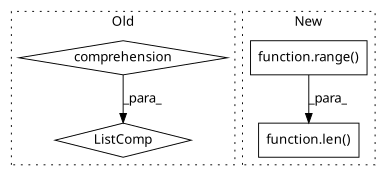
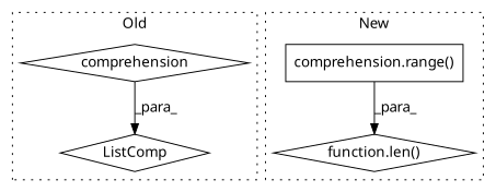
  digraph {
    fontname="Noto Sans"
    node [a=75 fontname="Noto Sans" shape=diamond]
    edge [fontname="Noto Sans"]
    n1 [a=106 l=57 label=ListComp s=1746]
    n2 [a=45 l=3 label=comprehension s=1785]
-   n3 [l="6,1" label="function.range()" s="1883,1903" shape=box]
-   n4 [l="4,1" label="function.len()" s="1726,1735" shape=box]
+   n3 [l="6,1" label="comprehension.range()" s="1883,1903" shape=box]
+   n4 [l="4,1" label="function.len()" s="1726,1735"]
    subgraph cluster_1 {
      label=Old
      style=dotted
      n1
      n2
    }
    subgraph cluster_2 {
      label=New
      style=dotted
      n3
      n4
    }
    n2 -> n1 [label=_para_]
    n3 -> n4 [label=_para_]
  }
